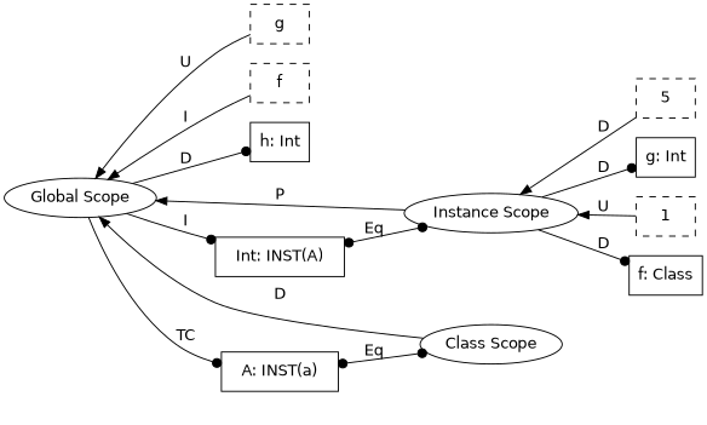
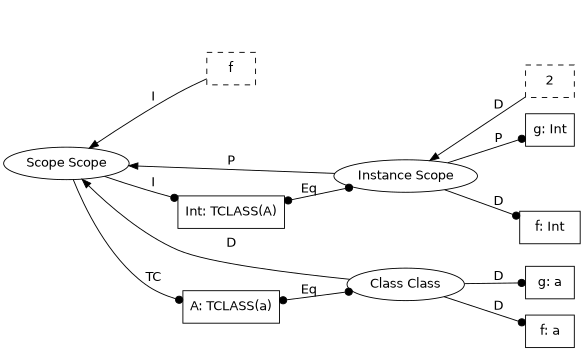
  graph {
    fontname="DejaVu Sans"
    rankdir=LR
    node [fontname="DejaVu Sans" shape=box]
    edge [dir=forward fontname="DejaVu Sans" arrowhead=dot]
-   n1 [label=g style=dashed]
    n2 [label=f style=dashed]
-   n3 [label="h: Int"]
-   n4 [label=5 style=dashed]
+   n4 [label=2 style=dashed]
    n5 [label="g: Int"]
-   n6 [label=1 style=dashed]
-   n7 [label="f: Class"]
+   n7 [label="f: Int"]
    n8 [label="Instance Scope" shape=ellipse]
-   n9 [label="Int: INST(A)"]
-   n12 [label="Class Scope" shape=ellipse]
-   n13 [label="A: INST(a)"]
-   n14 [label="Global Scope" shape=ellipse]
+   n9 [label="Int: TCLASS(A)"]
+   n10 [label="g: a"]
+   n11 [label="f: a"]
+   n12 [label="Class Class" shape=ellipse]
+   n13 [label="A: TCLASS(a)"]
+   n14 [label="Scope Scope" shape=ellipse]
    n8 -- n4 [dir=back label=D arrowhead=""]
-   n8 -- n5 [label=D]
-   n8 -- n6 [dir=back label=U arrowhead=""]
+   n8 -- n5 [label=P]
    n8 -- n7 [label=D]
    n9 -- n8 [arrowtail=dot dir=both label=Eq]
+   n12 -- n10 [label=D]
+   n12 -- n11 [label=D]
    n13 -- n12 [arrowtail=dot dir=both label=Eq]
-   n14 -- n1 [dir=back label=U arrowhead=""]
    n14 -- n2 [dir=back label=I arrowhead=""]
-   n14 -- n3 [label=D]
    n14 -- n8 [dir=back label=P arrowhead=""]
    n14 -- n9 [label=I]
    n14 -- n12 [dir=back label=D arrowhead=""]
    n14 -- n13 [label=TC]
  }
